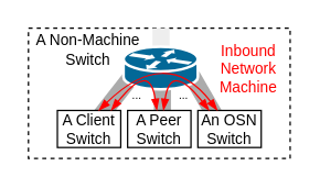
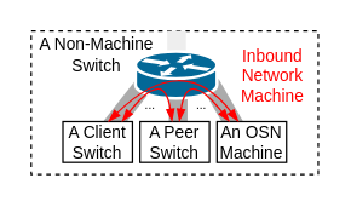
  <mxCell id="0" />
  <mxCell id="1" parent="0" />
  <mxCell id="2" value="" style="rounded=0;whiteSpace=wrap;html=1;dashed=1;" vertex="1" parent="1"><mxGeometry x="20" y="20" width="190" height="95" as="geometry" /></mxCell>
  <mxCell id="3" value="" style="rounded=0;whiteSpace=wrap;html=1;shadow=0;fontSize=10;strokeColor=none;fillColor=#ABABAB;imageWidth=21;imageHeight=21;absoluteArcSize=1;rotation=38;" vertex="1" parent="1"><mxGeometry x="77.28" y="50.07" width="12.39" height="39.42" as="geometry" /></mxCell>
  <mxCell id="4" value="" style="rounded=0;whiteSpace=wrap;html=1;shadow=0;fontSize=10;strokeColor=none;fillColor=#ABABAB;imageWidth=21;imageHeight=21;absoluteArcSize=1;rotation=0;" vertex="1" parent="1"><mxGeometry x="111.07" y="53.58" width="12.39" height="35.49" as="geometry" /></mxCell>
  <mxCell id="5" value="" style="rounded=0;whiteSpace=wrap;html=1;shadow=0;labelBackgroundColor=none;fontSize=10;" vertex="1" parent="1"><mxGeometry x="41" y="80" width="46" height="27" as="geometry" /></mxCell>
  <mxCell id="6" value="" style="rounded=0;whiteSpace=wrap;html=1;shadow=0;fontSize=10;strokeColor=none;fillColor=#ABABAB;imageWidth=21;imageHeight=21;absoluteArcSize=1;rotation=-30;" vertex="1" parent="1"><mxGeometry x="142.28" y="52.07" width="12.39" height="39.42" as="geometry" /></mxCell>
  <mxCell id="7" value="" style="rounded=0;whiteSpace=wrap;html=1;shadow=0;labelBackgroundColor=none;fontSize=10;fontColor=#000000;strokeColor=#000000;fillColor=#FFFFFF;" vertex="1" parent="1"><mxGeometry x="143" y="80" width="46" height="27" as="geometry" /></mxCell>
  <mxCell id="8" value="" style="rounded=0;whiteSpace=wrap;html=1;shadow=0;labelBackgroundColor=none;fontSize=10;fontColor=#000000;strokeColor=#000000;fillColor=#FFFFFF;" vertex="1" parent="1"><mxGeometry x="92" y="80" width="46" height="27" as="geometry" /></mxCell>
  <mxCell id="9" value="" style="rounded=0;whiteSpace=wrap;html=1;shadow=0;fontSize=10;strokeColor=none;fillColor=#eeeeee;imageWidth=21;imageHeight=21;absoluteArcSize=1;rotation=0;" vertex="1" parent="1"><mxGeometry x="110.07" y="20" width="12.39" height="17.07" as="geometry" /></mxCell>
  <mxCell id="10" value="" style="shape=mxgraph.cisco.routers.router;html=1;pointerEvents=1;dashed=0;fillColor=#036897;strokeColor=#ffffff;strokeWidth=2;verticalLabelPosition=bottom;verticalAlign=top;align=center;outlineConnect=0;" vertex="1" parent="1"><mxGeometry x="89" y="33.5" width="54" height="31" as="geometry" /></mxCell>
  <mxCell id="11" value="" style="endArrow=blockThin;startArrow=blockThin;html=1;fontSize=1;curved=1;strokeWidth=1;endFill=1;startFill=1;entryX=0.462;entryY=-0.049;entryDx=0;entryDy=0;strokeColor=#FF0000;entryPerimeter=0;" edge="1" parent="1"><mxGeometry width="50" height="50" relative="1" as="geometry"><mxPoint x="80" y="80" as="sourcePoint" /><mxPoint x="113.252" y="80" as="targetPoint" /><Array as="points"><mxPoint x="108" y="44" /></Array></mxGeometry></mxCell>
  <mxCell id="12" value="" style="endArrow=blockThin;startArrow=blockThin;html=1;fontSize=1;curved=1;strokeWidth=1;endFill=1;startFill=1;entryX=0.462;entryY=-0.049;entryDx=0;entryDy=0;strokeColor=#FF0000;entryPerimeter=0;" edge="1" parent="1"><mxGeometry width="50" height="50" relative="1" as="geometry"><mxPoint x="151.252" y="80" as="sourcePoint" /><mxPoint x="118" y="80" as="targetPoint" /><Array as="points"><mxPoint x="123.252" y="44" /></Array></mxGeometry></mxCell>
  <mxCell id="13" value="&lt;font style=&quot;font-size: 11px;&quot;&gt;Inbound&lt;br&gt;Network Machine&lt;/font&gt;" style="text;html=1;strokeColor=none;fillColor=none;align=center;verticalAlign=middle;whiteSpace=wrap;rounded=0;fontSize=8;fontColor=#FF0000;" vertex="1" parent="1"><mxGeometry x="157" y="45" width="46" height="9" as="geometry" /></mxCell>
  <mxCell id="14" value="" style="endArrow=blockThin;startArrow=blockThin;html=1;fontSize=1;curved=1;strokeWidth=1;endFill=1;startFill=1;entryX=0.462;entryY=-0.049;entryDx=0;entryDy=0;strokeColor=#FF0000;entryPerimeter=0;" edge="1" parent="1"><mxGeometry width="50" height="50" relative="1" as="geometry"><mxPoint x="71" y="80" as="sourcePoint" /><mxPoint x="157.252" y="80" as="targetPoint" /><Array as="points"><mxPoint x="120" y="32" /></Array></mxGeometry></mxCell>
  <mxCell id="15" value="&lt;font style=&quot;font-size: 11px;&quot;&gt;A Client&lt;br&gt;Switch&lt;/font&gt;" style="text;html=1;strokeColor=none;fillColor=none;align=center;verticalAlign=middle;whiteSpace=wrap;rounded=0;fontSize=10;" vertex="1" parent="1"><mxGeometry x="37" y="82" width="54" height="24" as="geometry" /></mxCell>
  <mxCell id="16" value="&lt;font style=&quot;font-size: 11px;&quot;&gt;A Peer&lt;br&gt;Switch&lt;/font&gt;" style="text;html=1;strokeColor=none;fillColor=none;align=center;verticalAlign=middle;whiteSpace=wrap;rounded=0;fontSize=10;" vertex="1" parent="1"><mxGeometry x="88" y="82" width="54" height="24" as="geometry" /></mxCell>
- <mxCell id="17" value="&lt;font style=&quot;font-size: 11px;&quot;&gt;An OSN&lt;br&gt;Switch&lt;/font&gt;" style="text;html=1;strokeColor=none;fillColor=none;align=center;verticalAlign=middle;whiteSpace=wrap;rounded=0;fontSize=10;" vertex="1" parent="1"><mxGeometry x="139" y="82" width="54" height="24" as="geometry" /></mxCell>
+ <mxCell id="17" value="&lt;font style=&quot;font-size: 11px;&quot;&gt;An OSN&lt;br&gt;Machine&lt;/font&gt;" style="text;html=1;strokeColor=none;fillColor=none;align=center;verticalAlign=middle;whiteSpace=wrap;rounded=0;fontSize=10;" vertex="1" parent="1"><mxGeometry x="139" y="82" width="54" height="24" as="geometry" /></mxCell>
  <mxCell id="18" value="&lt;font style=&quot;font-size: 11px;&quot; color=&quot;#000000&quot;&gt;A Non-Machine Switch&lt;/font&gt;" style="text;html=1;strokeColor=none;fillColor=none;align=center;verticalAlign=middle;whiteSpace=wrap;rounded=0;fontSize=8;fontColor=#FF0000;" vertex="1" parent="1"><mxGeometry x="21" y="21" width="85" height="30" as="geometry" /></mxCell>
  <mxCell id="19" value="..." style="text;html=1;strokeColor=none;fillColor=none;align=center;verticalAlign=middle;whiteSpace=wrap;rounded=0;fontSize=8;fontColor=#000000;" vertex="1" parent="1"><mxGeometry x="69" y="54" width="60" height="30" as="geometry" /></mxCell>
  <mxCell id="20" value="..." style="text;html=1;strokeColor=none;fillColor=none;align=center;verticalAlign=middle;whiteSpace=wrap;rounded=0;fontSize=8;fontColor=#000000;" vertex="1" parent="1"><mxGeometry x="103" y="54" width="60" height="30" as="geometry" /></mxCell>
